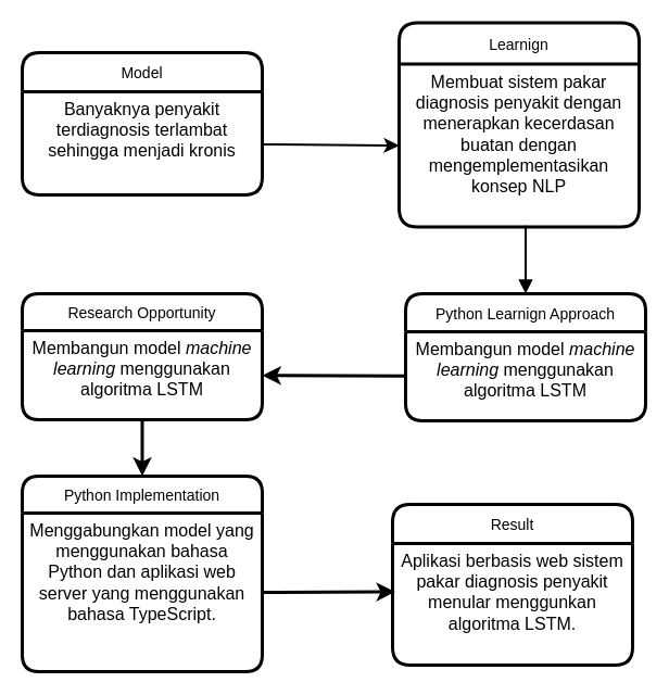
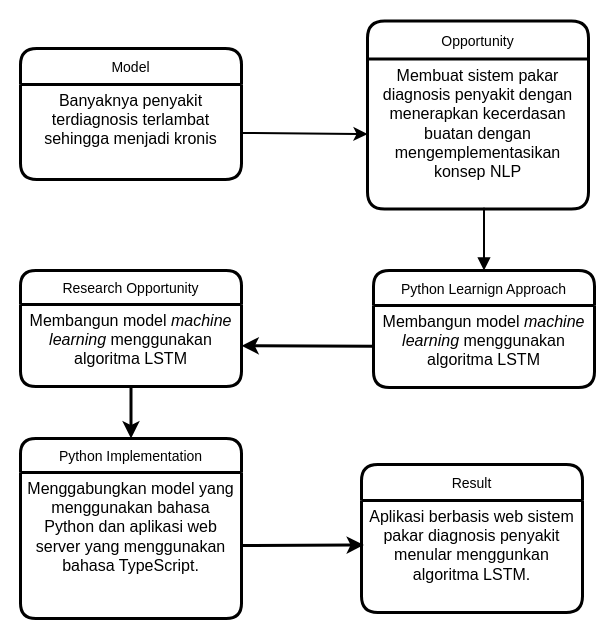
  <mxCell id="0" />
  <mxCell id="1" parent="0" />
  <mxCell id="2" value="Model" style="swimlane;fontStyle=0;childLayout=stackLayout;horizontal=1;startSize=36;horizontalStack=0;resizeParent=1;resizeParentMax=0;resizeLast=0;collapsible=1;marginBottom=0;align=center;fontSize=14;strokeWidth=3;rounded=1;" vertex="1" parent="1"><mxGeometry x="20" y="48" width="221" height="131" as="geometry" /></mxCell>
  <mxCell id="3" value="Banyaknya penyakit terdiagnosis terlambat sehingga menjadi kronis" style="text;strokeColor=none;fillColor=none;spacingLeft=4;spacingRight=4;overflow=hidden;rotatable=0;points=[[0,0.5],[1,0.5]];portConstraint=eastwest;fontSize=16;whiteSpace=wrap;html=1;rounded=1;strokeWidth=3;align=center;" vertex="1" parent="2"><mxGeometry y="36" width="221" height="95" as="geometry" /></mxCell>
- <mxCell id="4" value="Learnign" style="swimlane;fontStyle=0;childLayout=stackLayout;horizontal=1;startSize=38;horizontalStack=0;resizeParent=1;resizeParentMax=0;resizeLast=0;collapsible=1;marginBottom=0;align=center;fontSize=14;strokeWidth=3;rounded=1;" vertex="1" parent="1"><mxGeometry x="367" y="20.5" width="221" height="188" as="geometry" /></mxCell>
+ <mxCell id="4" value="Opportunity" style="swimlane;fontStyle=0;childLayout=stackLayout;horizontal=1;startSize=38;horizontalStack=0;resizeParent=1;resizeParentMax=0;resizeLast=0;collapsible=1;marginBottom=0;align=center;fontSize=14;strokeWidth=3;rounded=1;" vertex="1" parent="1"><mxGeometry x="367" y="20.5" width="221" height="188" as="geometry" /></mxCell>
  <mxCell id="5" value="Membuat sistem pakar diagnosis penyakit dengan menerapkan kecerdasan buatan dengan mengemplementasikan konsep NLP" style="text;strokeColor=none;fillColor=none;spacingLeft=4;spacingRight=4;overflow=hidden;rotatable=0;points=[[0,0.5],[1,0.5]];portConstraint=eastwest;fontSize=16;whiteSpace=wrap;html=1;rounded=1;strokeWidth=3;align=center;" vertex="1" parent="4"><mxGeometry y="38" width="221" height="150" as="geometry" /></mxCell>
  <mxCell id="6" value="Python Learnign Approach" style="swimlane;fontStyle=0;childLayout=stackLayout;horizontal=1;startSize=35;horizontalStack=0;resizeParent=1;resizeParentMax=0;resizeLast=0;collapsible=1;marginBottom=0;align=center;fontSize=14;strokeWidth=3;rounded=1;" vertex="1" parent="1"><mxGeometry x="373" y="270" width="221" height="117" as="geometry" /></mxCell>
  <mxCell id="7" value="Membangun model &lt;i&gt;machine learning &lt;/i&gt;menggunakan algoritma LSTM" style="text;strokeColor=none;fillColor=none;spacingLeft=4;spacingRight=4;overflow=hidden;rotatable=0;points=[[0,0.5],[1,0.5]];portConstraint=eastwest;fontSize=16;whiteSpace=wrap;html=1;rounded=1;strokeWidth=3;align=center;" vertex="1" parent="6"><mxGeometry y="35" width="221" height="82" as="geometry" /></mxCell>
  <mxCell id="8" value="Research Opportunity" style="swimlane;fontStyle=0;childLayout=stackLayout;horizontal=1;startSize=34;horizontalStack=0;resizeParent=1;resizeParentMax=0;resizeLast=0;collapsible=1;marginBottom=0;align=center;fontSize=14;strokeWidth=3;rounded=1;" vertex="1" parent="1"><mxGeometry x="20" y="270" width="221" height="116" as="geometry" /></mxCell>
  <mxCell id="9" value="Membangun model &lt;i&gt;machine learning &lt;/i&gt;menggunakan algoritma LSTM" style="text;strokeColor=none;fillColor=none;spacingLeft=4;spacingRight=4;overflow=hidden;rotatable=0;points=[[0,0.5],[1,0.5]];portConstraint=eastwest;fontSize=16;whiteSpace=wrap;html=1;rounded=1;strokeWidth=3;align=center;" vertex="1" parent="8"><mxGeometry y="34" width="221" height="82" as="geometry" /></mxCell>
  <mxCell id="10" value="Python Implementation" style="swimlane;fontStyle=0;childLayout=stackLayout;horizontal=1;startSize=34;horizontalStack=0;resizeParent=1;resizeParentMax=0;resizeLast=0;collapsible=1;marginBottom=0;align=center;fontSize=14;strokeWidth=3;rounded=1;" vertex="1" parent="1"><mxGeometry x="20" y="438" width="221" height="180" as="geometry" /></mxCell>
  <mxCell id="11" value="Menggabungkan model yang menggunakan bahasa Python dan aplikasi web server yang menggunakan bahasa TypeScript." style="text;strokeColor=none;fillColor=none;spacingLeft=4;spacingRight=4;overflow=hidden;rotatable=0;points=[[0,0.5],[1,0.5]];portConstraint=eastwest;fontSize=16;whiteSpace=wrap;html=1;rounded=1;strokeWidth=3;align=center;" vertex="1" parent="10"><mxGeometry y="34" width="221" height="146" as="geometry" /></mxCell>
  <mxCell id="12" value="Result" style="swimlane;fontStyle=0;childLayout=stackLayout;horizontal=1;startSize=36;horizontalStack=0;resizeParent=1;resizeParentMax=0;resizeLast=0;collapsible=1;marginBottom=0;align=center;fontSize=14;strokeWidth=3;rounded=1;" vertex="1" parent="1"><mxGeometry x="361" y="464" width="221" height="148" as="geometry" /></mxCell>
  <mxCell id="13" value="Aplikasi berbasis web sistem pakar diagnosis penyakit menular menggunkan algoritma LSTM." style="text;strokeColor=none;fillColor=none;spacingLeft=4;spacingRight=4;overflow=hidden;rotatable=0;points=[[0,0.5],[1,0.5]];portConstraint=eastwest;fontSize=16;whiteSpace=wrap;html=1;rounded=1;strokeWidth=3;align=center;" vertex="1" parent="12"><mxGeometry y="36" width="221" height="112" as="geometry" /></mxCell>
  <mxCell id="14" style="edgeStyle=none;curved=1;rounded=1;orthogonalLoop=1;jettySize=auto;html=1;entryX=0;entryY=0.5;entryDx=0;entryDy=0;fontSize=12;startSize=8;endSize=8;strokeWidth=2;spacing=3;" edge="1" parent="1" source="3" target="5"><mxGeometry relative="1" as="geometry" /></mxCell>
  <mxCell id="15" style="edgeStyle=none;curved=1;rounded=1;orthogonalLoop=1;jettySize=auto;html=1;exitX=0.5;exitY=0;exitDx=0;exitDy=0;entryX=0.527;entryY=0.991;entryDx=0;entryDy=0;entryPerimeter=0;fontSize=12;startSize=8;endSize=8;startArrow=block;startFill=1;endArrow=none;endFill=0;strokeWidth=2;spacing=3;" edge="1" parent="1" source="6" target="5"><mxGeometry relative="1" as="geometry" /></mxCell>
  <mxCell id="16" value="" style="edgeStyle=none;curved=1;rounded=1;orthogonalLoop=1;jettySize=auto;html=1;fontSize=12;startSize=8;endSize=8;strokeWidth=3;" edge="1" parent="1" source="7" target="9"><mxGeometry relative="1" as="geometry" /></mxCell>
  <mxCell id="17" style="edgeStyle=none;curved=1;rounded=1;orthogonalLoop=1;jettySize=auto;html=1;exitX=0.5;exitY=0;exitDx=0;exitDy=0;entryX=0.5;entryY=1.014;entryDx=0;entryDy=0;entryPerimeter=0;fontSize=12;startSize=8;endSize=8;endArrow=none;endFill=0;startArrow=classic;startFill=1;strokeWidth=3;" edge="1" parent="1" source="10" target="9"><mxGeometry relative="1" as="geometry" /></mxCell>
  <mxCell id="18" style="edgeStyle=none;curved=1;rounded=1;orthogonalLoop=1;jettySize=auto;html=1;exitX=1;exitY=0.5;exitDx=0;exitDy=0;entryX=0.011;entryY=0.397;entryDx=0;entryDy=0;entryPerimeter=0;fontSize=12;startSize=8;endSize=8;strokeWidth=3;" edge="1" parent="1" source="11" target="13"><mxGeometry relative="1" as="geometry" /></mxCell>
